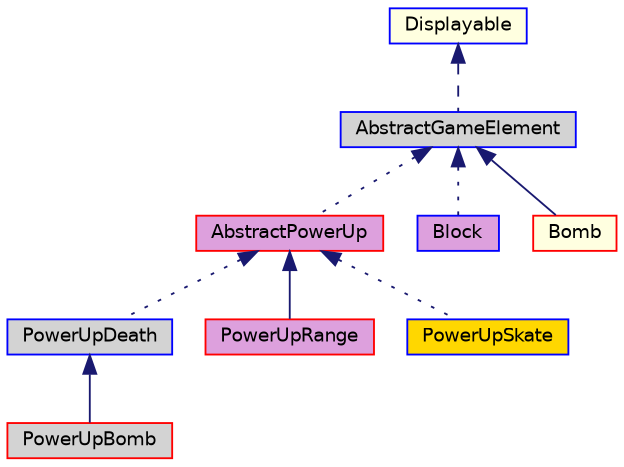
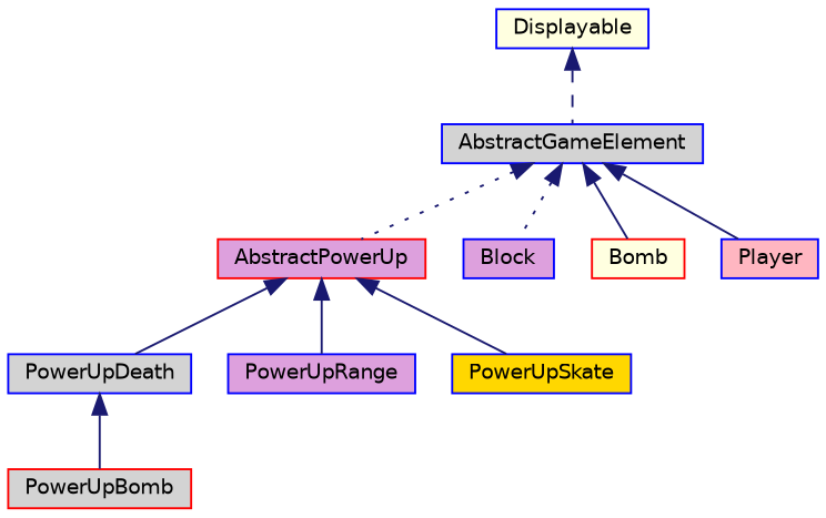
  digraph {
    node [color=blue fillcolor=lightgrey fontname=Helvetica fontsize=10 shape=record style=filled]
    edge [color=midnightblue dir=back fontname=Helvetica fontsize=10 labelfontname=Helvetica labelfontsize=10 style=solid]
    n1 [fontcolor=black height=0.2 label=AbstractGameElement width=0.4]
    n2 [color=red fillcolor=plum height=0.2 label=AbstractPowerUp width=0.4]
    n3 [fillcolor=plum height=0.2 label=Block width=0.4]
    n4 [color=red fillcolor=lightyellow height=0.2 label=Bomb width=0.4]
+   n5 [fillcolor=lightpink height=0.2 label=Player width=0.4]
    n6 [height=0.2 label=PowerUpDeath width=0.4]
-   n7 [color=red fillcolor=plum height=0.2 label=PowerUpRange width=0.4]
+   n7 [fillcolor=plum height=0.2 label=PowerUpRange width=0.4]
    n8 [fillcolor=gold height=0.2 label=PowerUpSkate width=0.4]
    n9 [fillcolor=lightyellow height=0.2 label=Displayable width=0.4]
    n10 [color=red height=0.2 label=PowerUpBomb width=0.4]
    n1 -> n2 [style=dotted]
    n1 -> n3 [style=dotted]
    n1 -> n4
-   n2 -> n6 [style=dotted]
+   n1 -> n5
+   n2 -> n6
    n2 -> n7
-   n2 -> n8 [style=dotted]
+   n2 -> n8
    n6 -> n10
    n9 -> n1 [style=dashed]
  }
